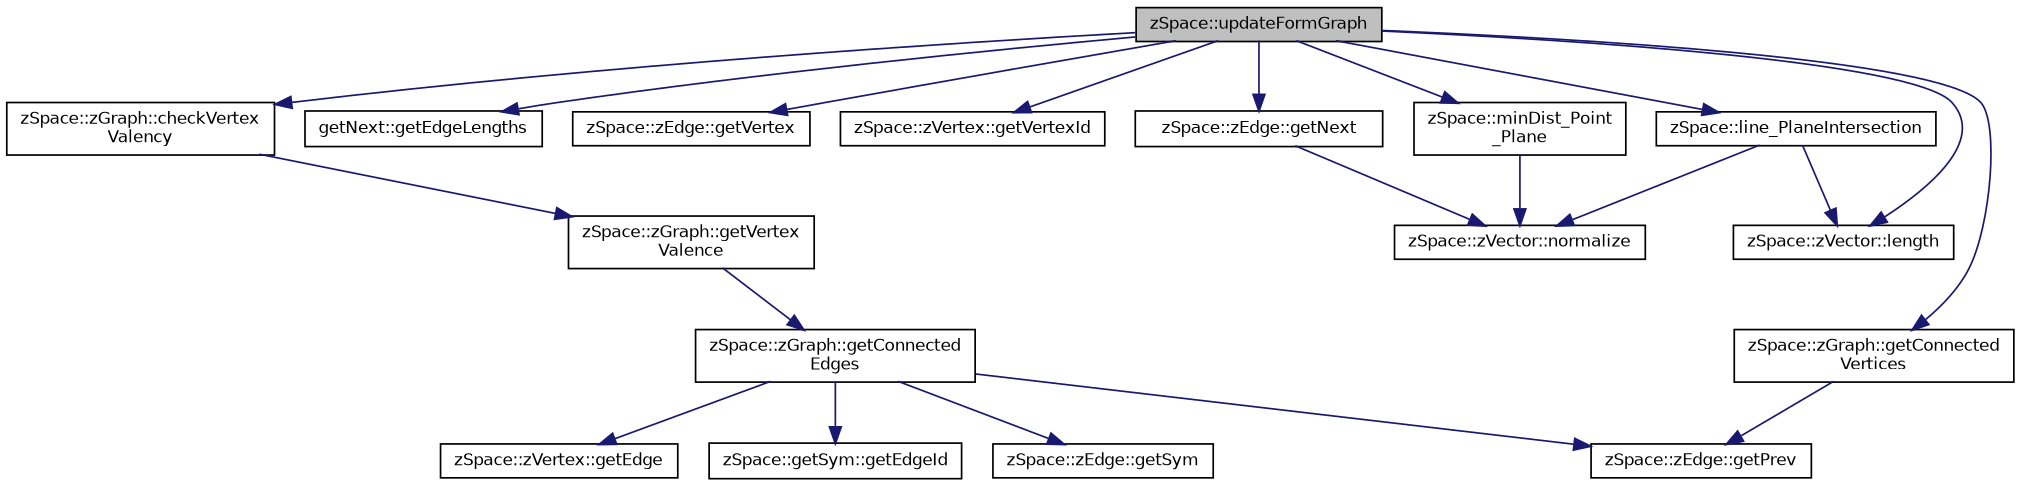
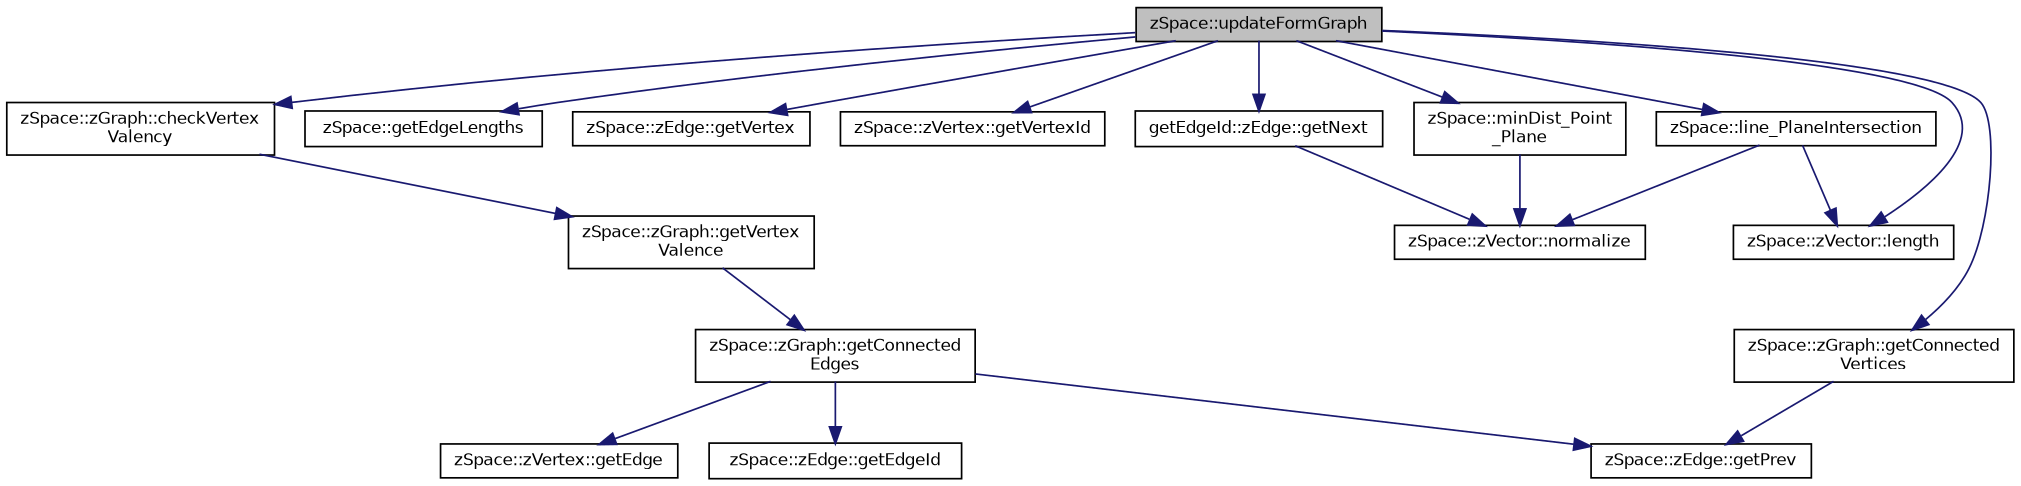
  digraph {
    rankdir=TB
    node [color=black fillcolor=white fontname=Helvetica fontsize=10 shape=record style=filled]
    edge [color=midnightblue fontname=Helvetica fontsize=10 labelfontname=Helvetica labelfontsize=10 style=solid]
    n1 [fillcolor=grey75 fontcolor=black height=0.2 label="zSpace::updateFormGraph" width=0.4]
    n2 [height=0.2 label="zSpace::zGraph::checkVertex\lValency" width=0.4]
-   n3 [height=0.2 label="getNext::getEdgeLengths" width=0.4]
+   n3 [height=0.2 label="zSpace::getEdgeLengths" width=0.4]
    n4 [height=0.2 label="zSpace::zEdge::getVertex" width=0.4]
    n5 [height=0.2 label="zSpace::zVertex::getVertexId" width=0.4]
-   n6 [height=0.2 label="zSpace::zEdge::getNext" width=0.4]
+   n6 [height=0.2 label="getEdgeId::zEdge::getNext" width=0.4]
    n7 [height=0.2 label="zSpace::zVector::length" width=0.4]
    n8 [height=0.2 label="zSpace::minDist_Point\l_Plane" width=0.4]
    n9 [height=0.2 label="zSpace::zGraph::getConnected\lVertices" width=0.4]
    n10 [height=0.2 label="zSpace::line_PlaneIntersection" width=0.4]
    n11 [height=0.2 label="zSpace::zGraph::getVertex\lValence" width=0.4]
    n12 [height=0.2 label="zSpace::zGraph::getConnected\lEdges" width=0.4]
    n13 [height=0.2 label="zSpace::zVertex::getEdge" width=0.4]
-   n14 [height=0.2 label="zSpace::getSym::getEdgeId" width=0.4]
+   n14 [height=0.2 label="zSpace::zEdge::getEdgeId" width=0.4]
    n15 [height=0.2 label="zSpace::zEdge::getPrev" width=0.4]
-   n16 [height=0.2 label="zSpace::zEdge::getSym" width=0.4]
    n17 [height=0.2 label="zSpace::zVector::normalize" width=0.4]
    n1 -> n2
    n1 -> n3
    n1 -> n4
    n1 -> n5
    n1 -> n6
    n1 -> n7
    n1 -> n8
    n1 -> n9
    n1 -> n10
    n2 -> n11
    n6 -> n17
    n8 -> n17
    n9 -> n15
    n10 -> n7
    n10 -> n17
    n11 -> n12
    n12 -> n13
    n12 -> n14
    n12 -> n15
-   n12 -> n16
  }
